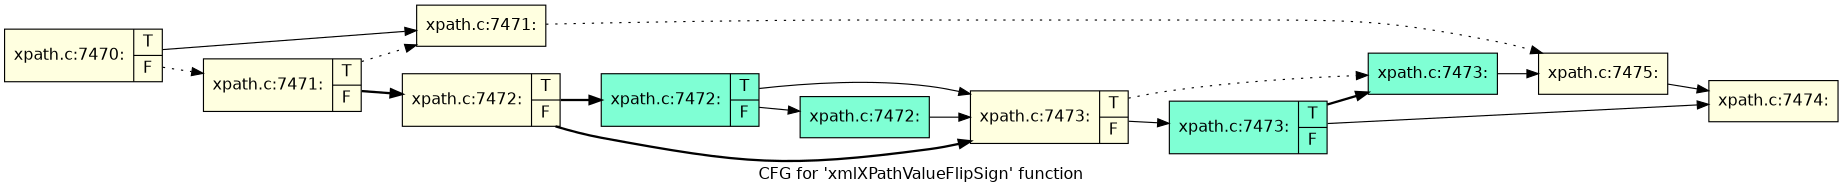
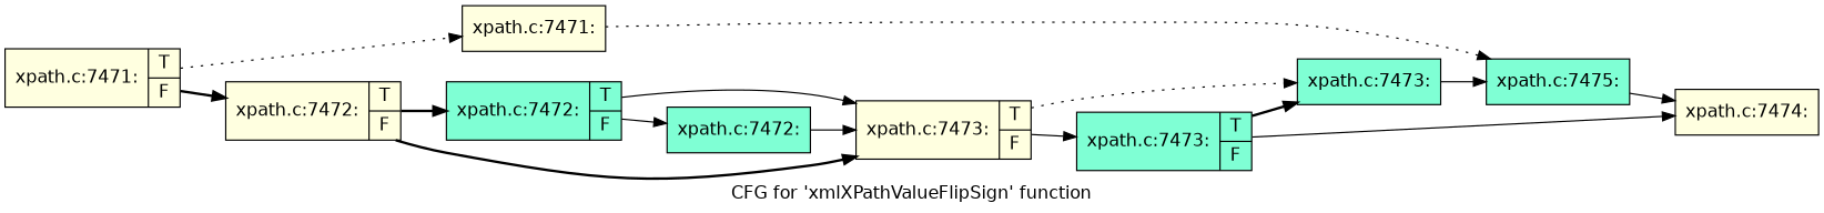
  digraph {
    fontname="DejaVu Sans"
    label="CFG for 'xmlXPathValueFlipSign' function"
    rankdir=LR
    node [fillcolor=lightyellow fontname="DejaVu Sans" shape=record style=filled]
    edge [fontname="DejaVu Sans" style=solid]
-   n1 [label="{xpath.c:7470:|{<s0>T|<s1>F}}"]
    n2 [label="{xpath.c:7471:}"]
    n3 [label="{xpath.c:7471:|{<s0>T|<s1>F}}"]
-   n4 [label="{xpath.c:7475:}"]
+   n4 [fillcolor=aquamarine label="{xpath.c:7475:}"]
    n5 [label="{xpath.c:7472:|{<s0>T|<s1>F}}"]
    n6 [label="{xpath.c:7474:}"]
    n7 [fillcolor=aquamarine label="{xpath.c:7472:|{<s0>T|<s1>F}}"]
    n8 [label="{xpath.c:7473:|{<s0>T|<s1>F}}"]
    n9 [fillcolor=aquamarine label="{xpath.c:7472:}"]
    n10 [fillcolor=aquamarine label="{xpath.c:7473:}"]
    n11 [fillcolor=aquamarine label="{xpath.c:7473:|{<s0>T|<s1>F}}"]
-   n1 -> n2
-   n1 -> n3 [style=dotted]
    n2 -> n4 [style=dotted]
    n3 -> n2 [style=dotted]
    n3 -> n5 [style=bold]
    n4 -> n6
    n5 -> n7 [style=bold]
    n5 -> n8 [style=bold]
    n7 -> n8
    n7 -> n9
    n8 -> n10 [style=dotted]
    n8 -> n11
    n9 -> n8
    n10 -> n4
    n11 -> n6
    n11 -> n10 [style=bold]
  }
